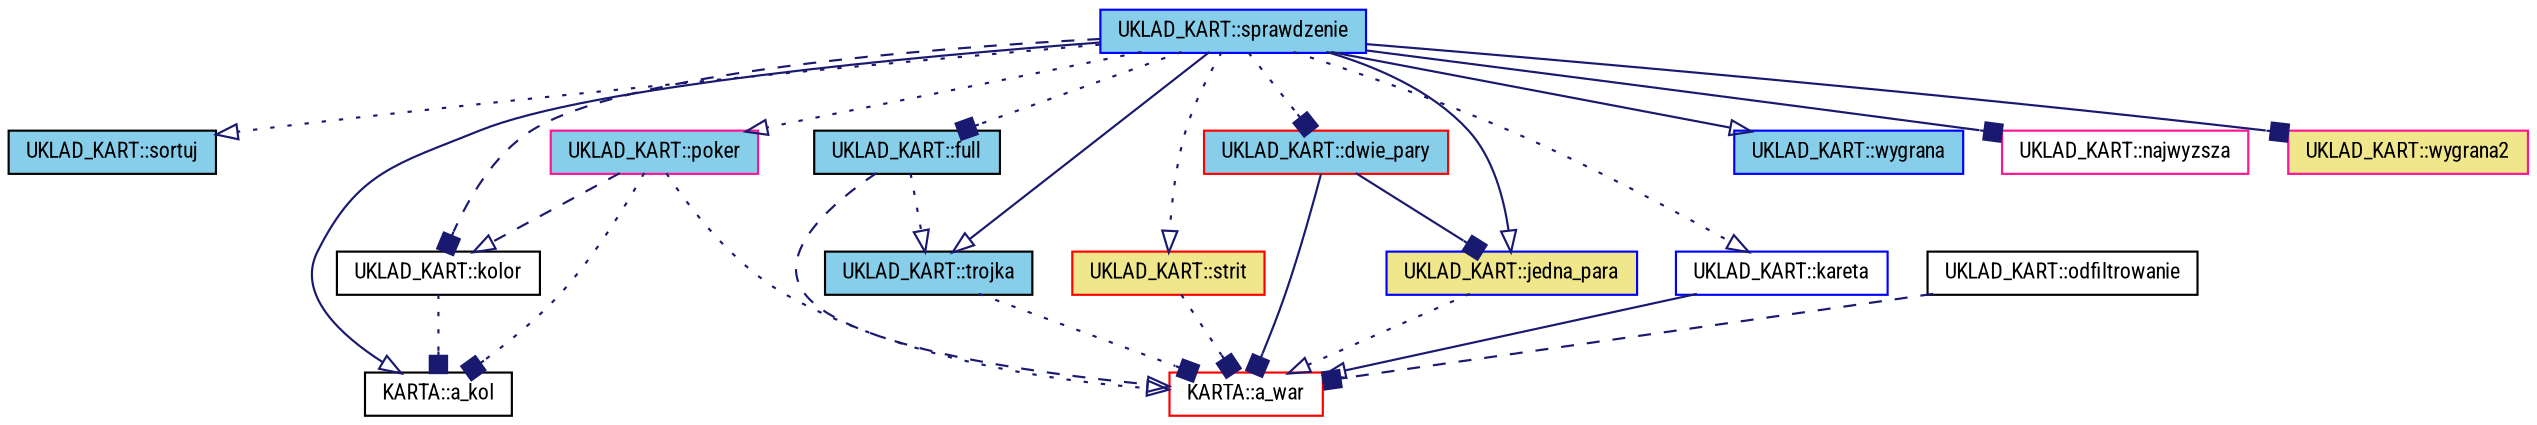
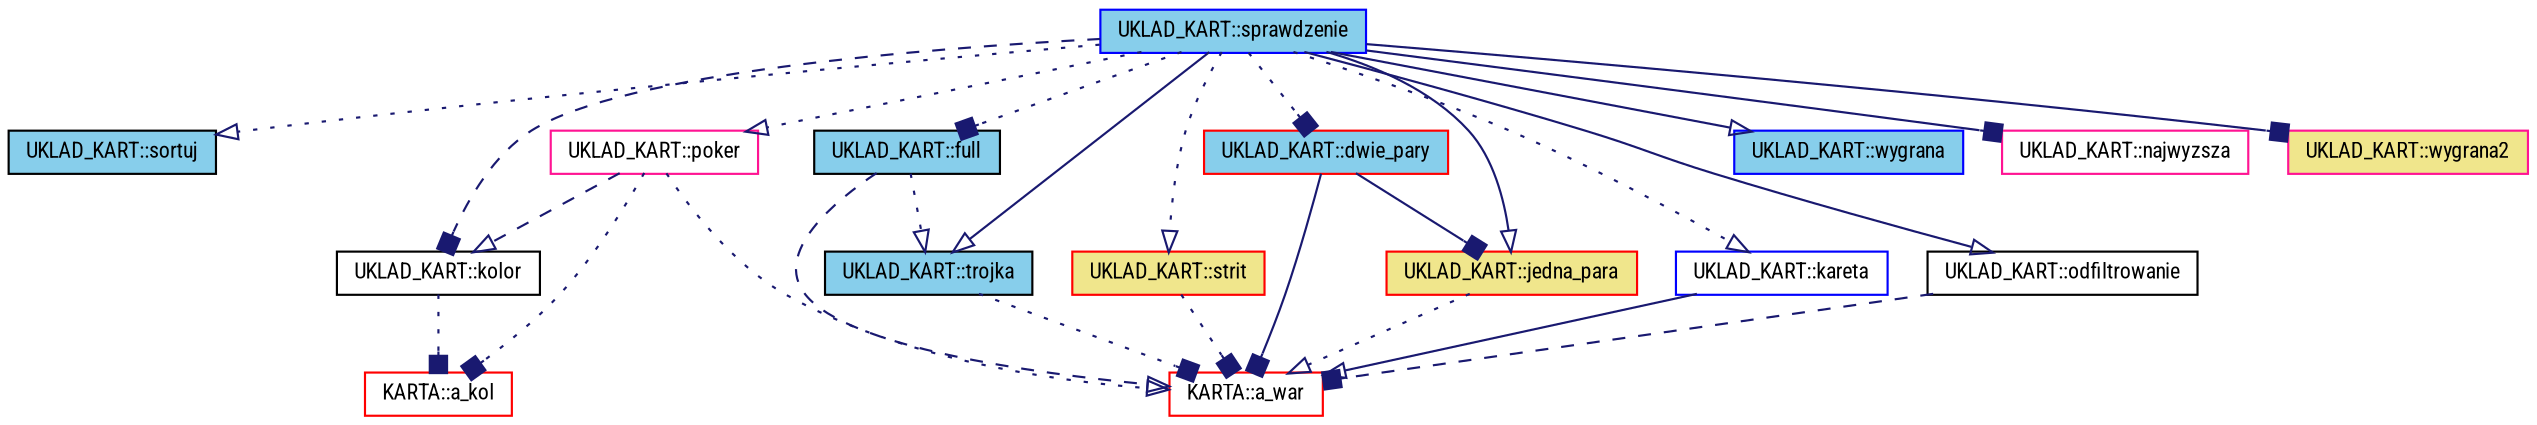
  digraph {
    fontname="Roboto Condensed"
    rankdir=TB
    node [color=black fillcolor=skyblue fontname="Roboto Condensed" fontsize=10 shape=record style=filled]
    edge [arrowhead=onormal color=midnightblue fontname="Roboto Condensed" fontsize=10 labelfontname=Helvetica labelfontsize=10 style=dotted]
    n1 [color=blue fontcolor=black height=0.2 label="UKLAD_KART::sprawdzenie" width=0.4]
    n2 [height=0.2 label="UKLAD_KART::sortuj" width=0.4]
-   n3 [color=deeppink height=0.2 label="UKLAD_KART::poker" width=0.4]
+   n3 [color=deeppink fillcolor=white height=0.2 label="UKLAD_KART::poker" width=0.4]
    n4 [fillcolor=white height=0.2 label="UKLAD_KART::kolor" width=0.4]
    n5 [color=blue height=0.2 label="UKLAD_KART::wygrana" width=0.4]
    n6 [color=blue fillcolor=white height=0.2 label="UKLAD_KART::kareta" width=0.4]
    n7 [fillcolor=white height=0.2 label="UKLAD_KART::odfiltrowanie" width=0.4]
    n8 [color=deeppink fillcolor=white height=0.2 label="UKLAD_KART::najwyzsza" width=0.4]
    n9 [height=0.2 label="UKLAD_KART::full" width=0.4]
    n10 [height=0.2 label="UKLAD_KART::trojka" width=0.4]
    n11 [color=deeppink fillcolor=khaki height=0.2 label="UKLAD_KART::wygrana2" width=0.4]
    n12 [color=red fillcolor=khaki height=0.2 label="UKLAD_KART::strit" width=0.4]
    n13 [color=red height=0.2 label="UKLAD_KART::dwie_pary" width=0.4]
-   n14 [color=blue fillcolor=khaki height=0.2 label="UKLAD_KART::jedna_para" width=0.4]
-   n15 [fillcolor=white height=0.2 label="KARTA::a_kol" width=0.4]
+   n14 [color=red fillcolor=khaki height=0.2 label="UKLAD_KART::jedna_para" width=0.4]
+   n15 [color=red fillcolor=white height=0.2 label="KARTA::a_kol" width=0.4]
    n16 [color=red fillcolor=white height=0.2 label="KARTA::a_war" width=0.4]
    n1 -> n2
    n1 -> n3
    n1 -> n4 [arrowhead=box style=dashed]
    n1 -> n5 [style=solid]
    n1 -> n6
-   n1 -> n15 [style=solid]
+   n1 -> n7 [style=solid]
    n1 -> n8 [arrowhead=box style=solid]
    n1 -> n9 [arrowhead=box]
    n1 -> n10 [style=solid]
    n1 -> n11 [arrowhead=box style=solid]
    n1 -> n12
    n1 -> n13 [arrowhead=box]
    n1 -> n14 [style=solid]
    n3 -> n4 [style=dashed]
    n3 -> n15 [arrowhead=box]
    n3 -> n16
    n4 -> n15 [arrowhead=box]
    n6 -> n16 [style=solid]
    n7 -> n16 [arrowhead=box style=dashed]
    n9 -> n10
    n9 -> n16 [style=dashed]
    n10 -> n16 [arrowhead=box]
    n12 -> n16 [arrowhead=box]
    n13 -> n14 [arrowhead=box style=solid]
    n13 -> n16 [arrowhead=box style=solid]
    n14 -> n16
  }
